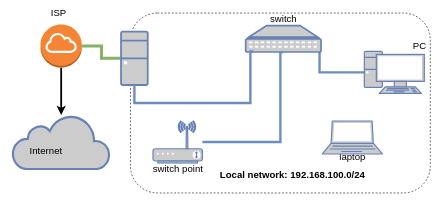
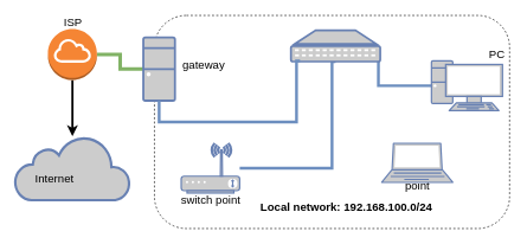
  <mxCell id="0" />
  <mxCell id="1" parent="0" />
  <mxCell id="2" value="" style="html=1;outlineConnect=0;fillColor=#CCCCCC;strokeColor=#6881B3;gradientColor=none;gradientDirection=north;strokeWidth=2;shape=mxgraph.networks.cloud;fontColor=#ffffff;" vertex="1" parent="1"><mxGeometry x="20.5" y="191" width="162" height="90" as="geometry" /></mxCell>
  <mxCell id="3" value="" style="rounded=1;whiteSpace=wrap;html=1;fontSize=16;fillColor=none;strokeColor=default;dashed=1;" parent="1" vertex="1"><mxGeometry x="217" y="21" width="499.99" height="300" as="geometry" /></mxCell>
  <mxCell id="4" style="edgeStyle=orthogonalEdgeStyle;rounded=0;orthogonalLoop=1;jettySize=auto;html=1;entryX=1;entryY=0.5;entryDx=0;entryDy=0;entryPerimeter=0;endArrow=none;endFill=0;fillColor=#d5e8d4;strokeColor=#82b366;strokeWidth=5;exitX=0;exitY=0.5;exitDx=0;exitDy=0;exitPerimeter=0;" parent="1" source="22" target="8" edge="1"><mxGeometry relative="1" as="geometry"><mxPoint x="207" y="126" as="sourcePoint" /></mxGeometry></mxCell>
  <mxCell id="5" style="edgeStyle=orthogonalEdgeStyle;rounded=0;orthogonalLoop=1;jettySize=auto;html=1;strokeWidth=4;endArrow=none;endFill=0;fillColor=#dae8fc;strokeColor=#6c8ebf;entryX=0.98;entryY=0.98;entryDx=0;entryDy=0;entryPerimeter=0;exitX=0;exitY=0.5;exitDx=0;exitDy=0;exitPerimeter=0;" parent="1" source="21" target="18" edge="1"><mxGeometry relative="1" as="geometry"><mxPoint x="627" y="118.1" as="sourcePoint" /><mxPoint x="467" y="76" as="targetPoint" /></mxGeometry></mxCell>
  <mxCell id="6" style="edgeStyle=orthogonalEdgeStyle;rounded=0;orthogonalLoop=1;jettySize=auto;html=1;strokeWidth=4;endArrow=none;endFill=0;strokeColor=#6c8ebf;fillColor=#dae8fc;entryX=0.5;entryY=1;entryDx=0;entryDy=0;entryPerimeter=0;" parent="1" source="19" target="18" edge="1"><mxGeometry relative="1" as="geometry"><mxPoint x="467" y="171" as="sourcePoint" /><mxPoint x="447" y="90.96" as="targetPoint" /><Array as="points"><mxPoint x="467" y="236" /><mxPoint x="467" y="86" /></Array></mxGeometry></mxCell>
  <mxCell id="7" style="edgeStyle=orthogonalEdgeStyle;rounded=0;orthogonalLoop=1;jettySize=auto;html=1;exitX=0.5;exitY=1;exitDx=0;exitDy=0;exitPerimeter=0;strokeWidth=3;" edge="1" parent="1" source="8" target="2"><mxGeometry relative="1" as="geometry" /></mxCell>
  <mxCell id="8" value="" style="outlineConnect=0;dashed=0;verticalLabelPosition=bottom;verticalAlign=top;align=center;html=1;shape=mxgraph.aws3.internet_gateway;fillColor=#F58534;gradientColor=none;" parent="1" vertex="1"><mxGeometry x="67" y="40" width="69" height="72" as="geometry" /></mxCell>
  <mxCell id="9" value="Internet" style="text;html=1;align=center;verticalAlign=middle;resizable=0;points=[];autosize=1;strokeColor=none;fillColor=none;fontSize=16;fontStyle=0" parent="1" vertex="1"><mxGeometry x="41.05" y="241" width="70" height="20" as="geometry" /></mxCell>
- <mxCell id="10" value="ISP" style="text;html=1;align=center;verticalAlign=middle;resizable=0;points=[];autosize=1;strokeColor=none;fillColor=none;fontSize=16;fontStyle=0" parent="1" vertex="1"><mxGeometry x="76.5" y="10" width="40" height="20" as="geometry" /></mxCell>
- <mxCell id="12" value="switch" style="text;html=1;align=center;verticalAlign=middle;resizable=0;points=[];autosize=1;strokeColor=none;fillColor=none;fontSize=16;fontStyle=0" parent="1" vertex="1"><mxGeometry x="442" y="21" width="60" height="20" as="geometry" /></mxCell>
+ <mxCell id="10" value="ISP" style="text;html=1;align=center;verticalAlign=middle;resizable=0;points=[];autosize=1;strokeColor=none;fillColor=none;fontSize=16;fontStyle=0" parent="1" vertex="1"><mxGeometry x="81.5" y="20" width="40" height="20" as="geometry" /></mxCell>
+ <mxCell id="11" value="gateway" style="text;html=1;align=center;verticalAlign=middle;resizable=0;points=[];autosize=1;strokeColor=none;fillColor=none;fontSize=16;fontStyle=0" parent="1" vertex="1"><mxGeometry x="245.83" y="81" width="80" height="20" as="geometry" /></mxCell>
  <mxCell id="13" value="switch point" style="text;html=1;align=center;verticalAlign=middle;resizable=0;points=[];autosize=1;strokeColor=none;fillColor=none;fontSize=16;fontStyle=0" parent="1" vertex="1"><mxGeometry x="245.83" y="271" width="100" height="20" as="geometry" /></mxCell>
- <mxCell id="14" value="laptop" style="text;html=1;align=center;verticalAlign=middle;resizable=0;points=[];autosize=1;strokeColor=none;fillColor=none;fontSize=16;fontStyle=0" parent="1" vertex="1"><mxGeometry x="557" y="251" width="60" height="20" as="geometry" /></mxCell>
+ <mxCell id="14" value="point" style="text;html=1;align=center;verticalAlign=middle;resizable=0;points=[];autosize=1;strokeColor=none;fillColor=none;fontSize=16;fontStyle=0" parent="1" vertex="1"><mxGeometry x="557" y="251" width="60" height="20" as="geometry" /></mxCell>
  <mxCell id="15" value="PC" style="text;html=1;align=center;verticalAlign=middle;resizable=0;points=[];autosize=1;strokeColor=none;fillColor=none;fontSize=16;fontStyle=0" parent="1" vertex="1"><mxGeometry x="679.38" y="66" width="40" height="20" as="geometry" /></mxCell>
  <mxCell id="16" value="Local network: 192.168.100.0/24" style="text;html=1;align=center;verticalAlign=middle;resizable=0;points=[];autosize=1;strokeColor=none;fillColor=none;fontSize=16;fontStyle=1" parent="1" vertex="1"><mxGeometry x="357" y="281" width="260" height="20" as="geometry" /></mxCell>
  <mxCell id="17" style="edgeStyle=orthogonalEdgeStyle;rounded=0;orthogonalLoop=1;jettySize=auto;html=1;exitX=0.5;exitY=1;exitDx=0;exitDy=0;fontSize=16;endArrow=none;endFill=0;strokeColor=default;strokeWidth=5;" parent="1" source="3" target="3" edge="1"><mxGeometry relative="1" as="geometry" /></mxCell>
  <mxCell id="18" value="" style="fontColor=#0066CC;verticalAlign=top;verticalLabelPosition=bottom;labelPosition=center;align=center;html=1;outlineConnect=0;fillColor=#CCCCCC;strokeColor=#6881B3;gradientColor=none;gradientDirection=north;strokeWidth=2;shape=mxgraph.networks.patch_panel;" vertex="1" parent="1"><mxGeometry x="409.14" y="42" width="125.71" height="44" as="geometry" /></mxCell>
  <mxCell id="19" value="" style="fontColor=#0066CC;verticalAlign=top;verticalLabelPosition=bottom;labelPosition=center;align=center;html=1;outlineConnect=0;fillColor=#CCCCCC;strokeColor=#6881B3;gradientColor=none;gradientDirection=north;strokeWidth=2;shape=mxgraph.networks.wireless_modem;" vertex="1" parent="1"><mxGeometry x="254.65" y="201" width="82.35" height="70" as="geometry" /></mxCell>
  <mxCell id="20" value="" style="fontColor=#0066CC;verticalAlign=top;verticalLabelPosition=bottom;labelPosition=center;align=center;html=1;outlineConnect=0;fillColor=#CCCCCC;strokeColor=#6881B3;gradientColor=none;gradientDirection=north;strokeWidth=2;shape=mxgraph.networks.laptop;" vertex="1" parent="1"><mxGeometry x="537" y="201" width="100" height="55" as="geometry" /></mxCell>
  <mxCell id="21" value="" style="fontColor=#0066CC;verticalAlign=top;verticalLabelPosition=bottom;labelPosition=center;align=center;html=1;outlineConnect=0;fillColor=#CCCCCC;strokeColor=#6881B3;gradientColor=none;gradientDirection=north;strokeWidth=2;shape=mxgraph.networks.pc;" vertex="1" parent="1"><mxGeometry x="607" y="85" width="100" height="70" as="geometry" /></mxCell>
  <mxCell id="22" value="" style="fontColor=#0066CC;verticalAlign=top;verticalLabelPosition=bottom;labelPosition=center;align=center;html=1;outlineConnect=0;fillColor=#CCCCCC;strokeColor=#6881B3;gradientColor=none;gradientDirection=north;strokeWidth=2;shape=mxgraph.networks.desktop_pc;" vertex="1" parent="1"><mxGeometry x="201.33" y="52" width="44.5" height="89" as="geometry" /></mxCell>
  <mxCell id="23" style="edgeStyle=orthogonalEdgeStyle;rounded=0;orthogonalLoop=1;jettySize=auto;html=1;strokeWidth=4;endArrow=none;endFill=0;strokeColor=#6c8ebf;fillColor=#dae8fc;entryX=0.5;entryY=1;entryDx=0;entryDy=0;entryPerimeter=0;exitX=0.5;exitY=1;exitDx=0;exitDy=0;exitPerimeter=0;" edge="1" parent="1" source="22"><mxGeometry relative="1" as="geometry"><mxPoint x="287" y="235" as="sourcePoint" /><mxPoint x="421.995" y="85" as="targetPoint" /><Array as="points"><mxPoint x="224" y="171" /><mxPoint x="417" y="171" /><mxPoint x="417" y="85" /></Array></mxGeometry></mxCell>
